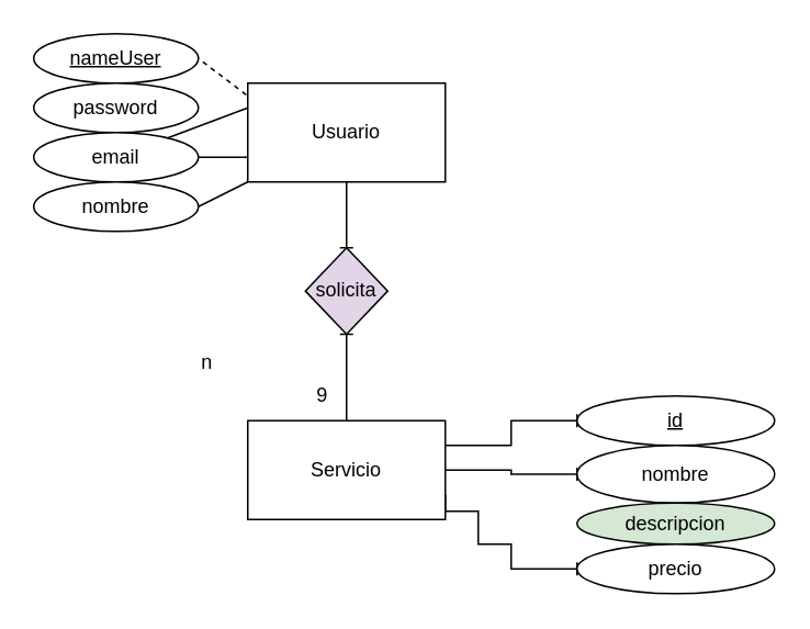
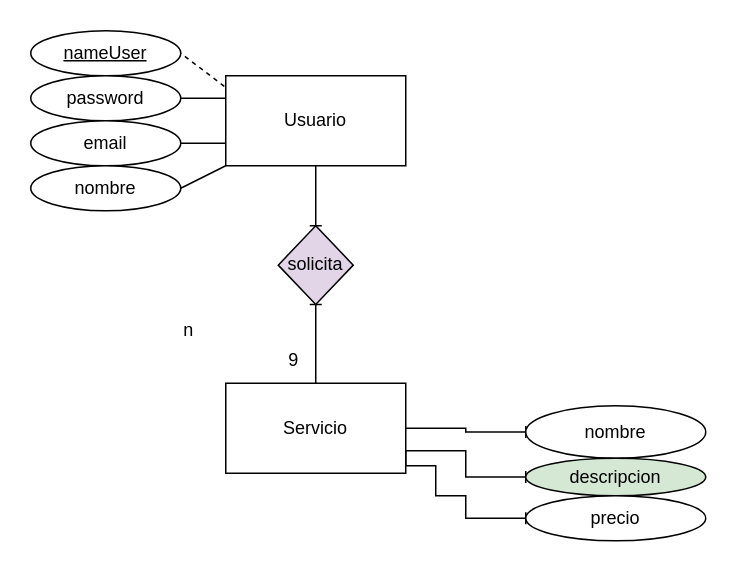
  <mxCell id="0" />
  <mxCell id="1" parent="0" />
  <mxCell id="2" style="edgeStyle=orthogonalEdgeStyle;rounded=0;orthogonalLoop=1;jettySize=auto;html=1;exitX=0.5;exitY=1;exitDx=0;exitDy=0;entryX=0.5;entryY=0;entryDx=0;entryDy=0;endArrow=baseDash;endFill=0;" edge="1" parent="1" source="3" target="22"><mxGeometry relative="1" as="geometry" /></mxCell>
  <mxCell id="3" value="Usuario" style="rounded=0;whiteSpace=wrap;html=1;" parent="1" vertex="1"><mxGeometry x="150" y="50" width="120" height="60" as="geometry" /></mxCell>
  <mxCell id="4" value="&lt;u&gt;nameUser&lt;/u&gt;" style="ellipse;whiteSpace=wrap;html=1;" parent="1" vertex="1"><mxGeometry x="20" y="20" width="100" height="30" as="geometry" /></mxCell>
  <mxCell id="5" value="password" style="ellipse;whiteSpace=wrap;html=1;" parent="1" vertex="1"><mxGeometry x="20" y="50" width="100" height="30" as="geometry" /></mxCell>
  <mxCell id="6" value="&lt;span&gt;email&lt;/span&gt;" style="ellipse;whiteSpace=wrap;html=1;" parent="1" vertex="1"><mxGeometry x="20" y="80" width="100" height="30" as="geometry" /></mxCell>
  <mxCell id="7" value="nombre" style="ellipse;whiteSpace=wrap;html=1;" parent="1" vertex="1"><mxGeometry x="20" y="110" width="100" height="30" as="geometry" /></mxCell>
  <mxCell id="8" value="" style="endArrow=none;html=1;rounded=0;exitX=-0.008;exitY=0.117;exitDx=0;exitDy=0;exitPerimeter=0;entryX=1;entryY=0.5;entryDx=0;entryDy=0;dashed=1;" parent="1" source="3" target="4" edge="1"><mxGeometry width="50" height="50" relative="1" as="geometry"><mxPoint x="420" y="240" as="sourcePoint" /><mxPoint x="470" y="190" as="targetPoint" /></mxGeometry></mxCell>
- <mxCell id="9" value="" style="endArrow=none;html=1;rounded=0;exitX=0;exitY=0.25;exitDx=0;exitDy=0;" parent="1" source="3" target="6" edge="1"><mxGeometry width="50" height="50" relative="1" as="geometry"><mxPoint x="159.04" y="67.02" as="sourcePoint" /><mxPoint x="130" y="45" as="targetPoint" /></mxGeometry></mxCell>
+ <mxCell id="9" value="" style="endArrow=none;html=1;rounded=0;exitX=0;exitY=0.25;exitDx=0;exitDy=0;entryX=1;entryY=0.5;entryDx=0;entryDy=0;" parent="1" source="3" target="5" edge="1"><mxGeometry width="50" height="50" relative="1" as="geometry"><mxPoint x="159.04" y="67.02" as="sourcePoint" /><mxPoint x="130" y="45" as="targetPoint" /></mxGeometry></mxCell>
  <mxCell id="10" value="" style="endArrow=none;html=1;rounded=0;entryX=1;entryY=0.5;entryDx=0;entryDy=0;" parent="1" target="6" edge="1"><mxGeometry width="50" height="50" relative="1" as="geometry"><mxPoint x="150" y="95" as="sourcePoint" /><mxPoint x="140" y="55" as="targetPoint" /></mxGeometry></mxCell>
  <mxCell id="11" value="" style="endArrow=none;html=1;rounded=0;entryX=1;entryY=0.5;entryDx=0;entryDy=0;" parent="1" target="7" edge="1"><mxGeometry width="50" height="50" relative="1" as="geometry"><mxPoint x="150" y="110" as="sourcePoint" /><mxPoint x="150" y="65" as="targetPoint" /></mxGeometry></mxCell>
- <mxCell id="12" value="" style="edgeStyle=orthogonalEdgeStyle;rounded=0;orthogonalLoop=1;jettySize=auto;html=1;endArrow=baseDash;endFill=0;exitX=1;exitY=0.25;exitDx=0;exitDy=0;" edge="1" parent="1" source="17" target="18"><mxGeometry relative="1" as="geometry"><mxPoint x="280" y="270" as="sourcePoint" /></mxGeometry></mxCell>
  <mxCell id="13" value="" style="edgeStyle=orthogonalEdgeStyle;rounded=0;orthogonalLoop=1;jettySize=auto;html=1;endArrow=baseDash;endFill=0;" edge="1" parent="1" source="17" target="19"><mxGeometry relative="1" as="geometry" /></mxCell>
+ <mxCell id="14" value="" style="edgeStyle=orthogonalEdgeStyle;rounded=0;orthogonalLoop=1;jettySize=auto;html=1;endArrow=baseDash;endFill=0;exitX=1;exitY=0.75;exitDx=0;exitDy=0;" edge="1" parent="1" source="17" target="20"><mxGeometry relative="1" as="geometry" /></mxCell>
  <mxCell id="15" value="" style="edgeStyle=orthogonalEdgeStyle;rounded=0;orthogonalLoop=1;jettySize=auto;html=1;endArrow=baseDash;endFill=0;exitX=1;exitY=0.75;exitDx=0;exitDy=0;" edge="1" parent="1" source="17" target="21"><mxGeometry relative="1" as="geometry"><Array as="points"><mxPoint x="270" y="310" /><mxPoint x="290" y="310" /><mxPoint x="290" y="330" /><mxPoint x="310" y="330" /><mxPoint x="310" y="345" /></Array></mxGeometry></mxCell>
  <mxCell id="16" value="" style="edgeStyle=orthogonalEdgeStyle;rounded=0;orthogonalLoop=1;jettySize=auto;html=1;endArrow=baseDash;endFill=0;" edge="1" parent="1" source="17" target="22"><mxGeometry relative="1" as="geometry" /></mxCell>
  <mxCell id="17" value="Servicio" style="rounded=0;whiteSpace=wrap;html=1;" vertex="1" parent="1"><mxGeometry x="150" y="255" width="120" height="60" as="geometry" /></mxCell>
- <mxCell id="18" value="&lt;u&gt;id&lt;/u&gt;" style="ellipse;whiteSpace=wrap;html=1;rounded=0;" vertex="1" parent="1"><mxGeometry x="350" y="240" width="120" height="30" as="geometry" /></mxCell>
  <mxCell id="19" value="nombre" style="ellipse;whiteSpace=wrap;html=1;rounded=0;" vertex="1" parent="1"><mxGeometry x="350" y="270" width="120" height="35" as="geometry" /></mxCell>
  <mxCell id="20" value="descripcion" style="ellipse;whiteSpace=wrap;html=1;rounded=0;fillColor=#d5e8d4;" vertex="1" parent="1"><mxGeometry x="350" y="305" width="120" height="25" as="geometry" /></mxCell>
  <mxCell id="21" value="precio" style="ellipse;whiteSpace=wrap;html=1;rounded=0;" vertex="1" parent="1"><mxGeometry x="350" y="330" width="120" height="30" as="geometry" /></mxCell>
  <mxCell id="22" value="solicita" style="rhombus;whiteSpace=wrap;html=1;rounded=0;fillColor=#e1d5e7;" vertex="1" parent="1"><mxGeometry x="185" y="150" width="50" height="52.5" as="geometry" /></mxCell>
  <mxCell id="23" value="9" style="text;html=1;align=center;verticalAlign=middle;resizable=0;points=[];autosize=1;strokeColor=none;fillColor=none;" vertex="1" parent="1"><mxGeometry x="185" y="230" width="20" height="20" as="geometry" /></mxCell>
  <mxCell id="24" value="n" style="text;html=1;align=center;verticalAlign=middle;resizable=0;points=[];autosize=1;strokeColor=none;fillColor=none;" vertex="1" parent="1"><mxGeometry x="115" y="210" width="20" height="20" as="geometry" /></mxCell>
